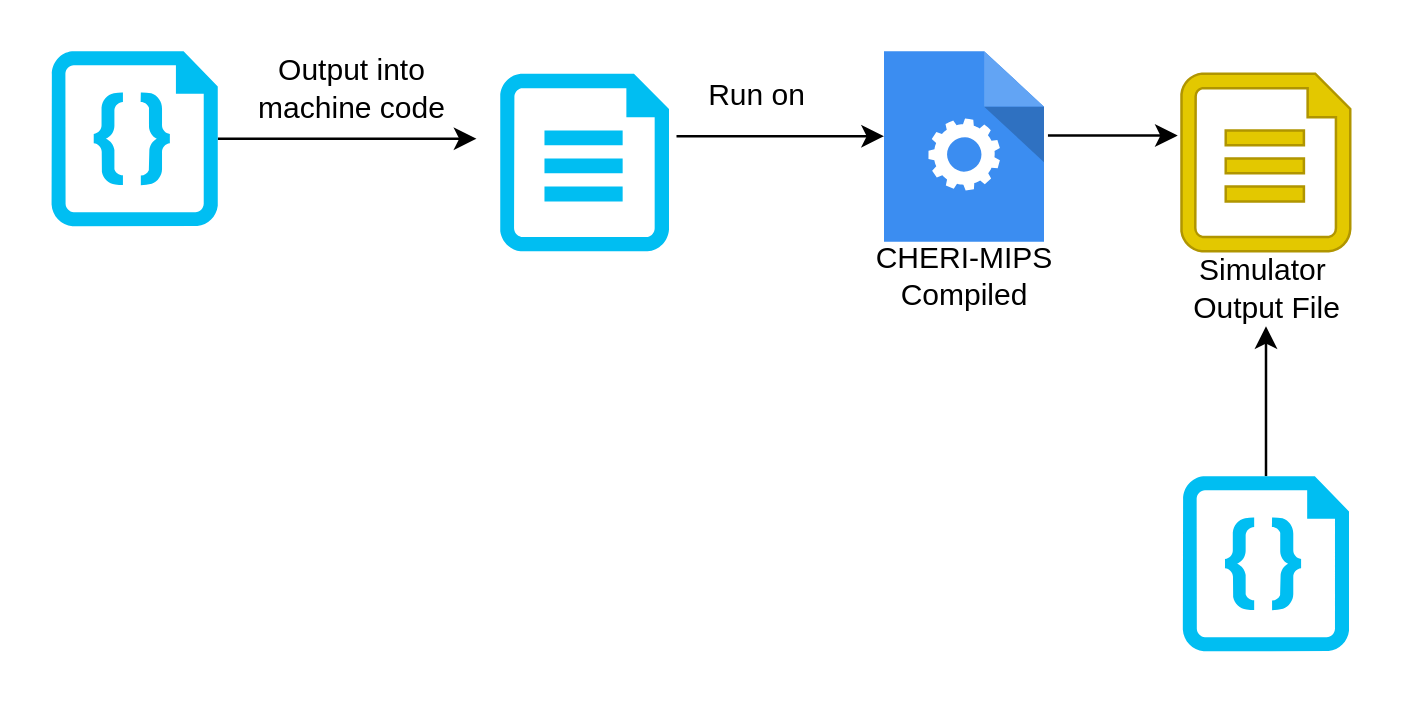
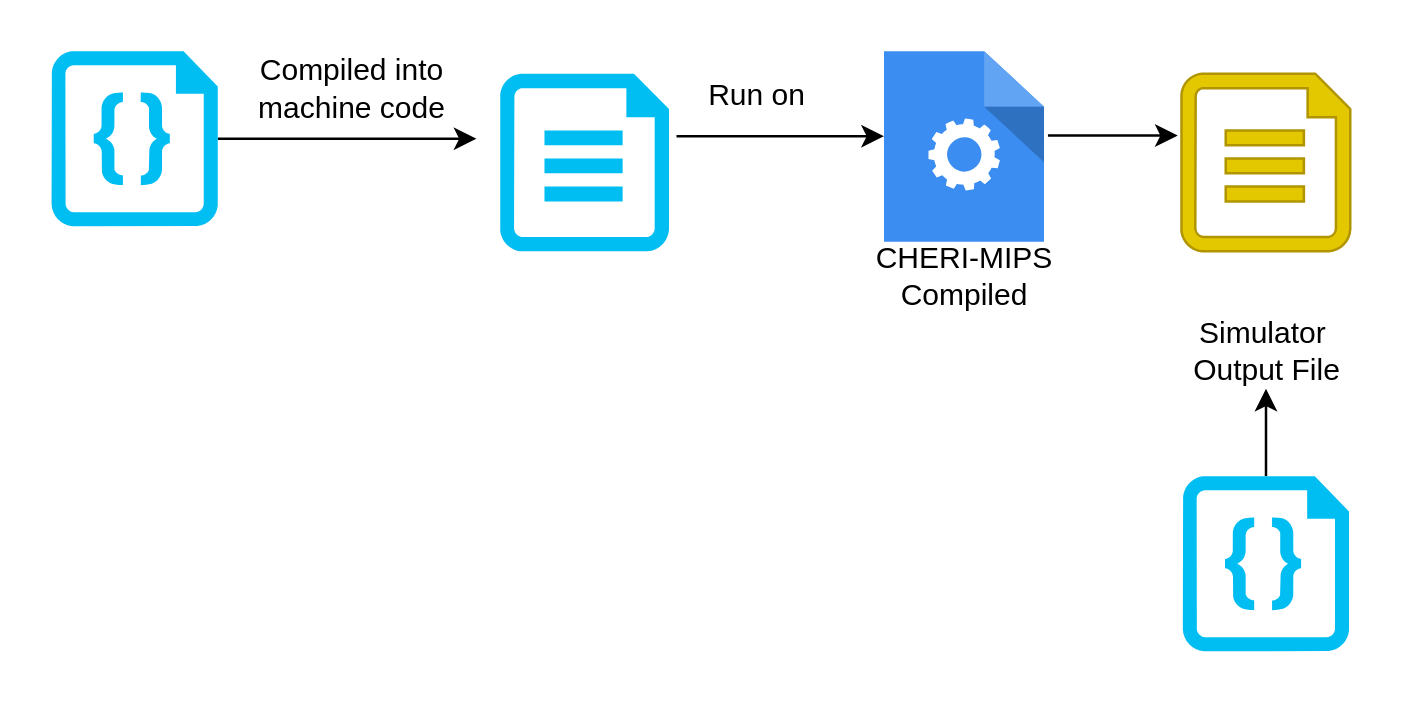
  <mxCell id="0" />
  <mxCell id="1" parent="0" />
  <mxCell id="2" value="" style="verticalLabelPosition=bottom;html=1;verticalAlign=top;align=center;strokeColor=#B09500;fillColor=#e3c800;shape=mxgraph.azure.cloud_services_configuration_file;pointerEvents=1;fontColor=#ffffff;" vertex="1" parent="1"><mxGeometry x="472" y="28.95" width="67.5" height="71.05" as="geometry" /></mxCell>
  <mxCell id="3" value="" style="edgeStyle=orthogonalEdgeStyle;rounded=0;orthogonalLoop=1;jettySize=auto;html=1;" edge="1" parent="1" source="4"><mxGeometry relative="1" as="geometry"><mxPoint x="190" y="55" as="targetPoint" /></mxGeometry></mxCell>
  <mxCell id="4" value="" style="verticalLabelPosition=bottom;html=1;verticalAlign=top;align=center;strokeColor=none;fillColor=#00BEF2;shape=mxgraph.azure.code_file;pointerEvents=1;" vertex="1" parent="1"><mxGeometry x="20" y="20" width="66.5" height="70" as="geometry" /></mxCell>
  <mxCell id="5" style="edgeStyle=orthogonalEdgeStyle;rounded=0;orthogonalLoop=1;jettySize=auto;html=1;" edge="1" parent="1"><mxGeometry relative="1" as="geometry"><mxPoint x="353" y="53.98" as="targetPoint" /><mxPoint x="270" y="53.98" as="sourcePoint" /></mxGeometry></mxCell>
- <mxCell id="6" value="Output into&lt;br&gt;machine code" style="text;html=1;align=center;verticalAlign=middle;resizable=0;points=[];autosize=1;" vertex="1" parent="1"><mxGeometry x="95" y="20" width="90" height="30" as="geometry" /></mxCell>
+ <mxCell id="6" value="Compiled into&lt;br&gt;machine code" style="text;html=1;align=center;verticalAlign=middle;resizable=0;points=[];autosize=1;" vertex="1" parent="1"><mxGeometry x="95" y="20" width="90" height="30" as="geometry" /></mxCell>
  <mxCell id="7" value="" style="edgeStyle=orthogonalEdgeStyle;rounded=0;orthogonalLoop=1;jettySize=auto;html=1;entryX=0.037;entryY=0.391;entryDx=0;entryDy=0;entryPerimeter=0;exitX=1.056;exitY=0.482;exitDx=0;exitDy=0;exitPerimeter=0;" edge="1" parent="1"><mxGeometry relative="1" as="geometry"><mxPoint x="418.584" y="53.724" as="sourcePoint" /><mxPoint x="470.497" y="53.731" as="targetPoint" /></mxGeometry></mxCell>
  <mxCell id="8" value="" style="html=1;aspect=fixed;strokeColor=none;shadow=0;align=center;verticalAlign=top;fillColor=#3B8DF1;shape=mxgraph.gcp2.process" vertex="1" parent="1"><mxGeometry x="353" y="20" width="64" height="76.19" as="geometry" /></mxCell>
  <mxCell id="9" value="CHERI-MIPS&lt;br&gt;Compiled" style="text;html=1;align=center;verticalAlign=middle;resizable=0;points=[];autosize=1;" vertex="1" parent="1"><mxGeometry x="340" y="95" width="90" height="30" as="geometry" /></mxCell>
  <mxCell id="10" value="Run on" style="text;html=1;align=center;verticalAlign=middle;resizable=0;points=[];autosize=1;" vertex="1" parent="1"><mxGeometry x="277" y="28" width="50" height="20" as="geometry" /></mxCell>
  <mxCell id="11" value="" style="verticalLabelPosition=bottom;html=1;verticalAlign=top;align=center;strokeColor=none;fillColor=#00BEF2;shape=mxgraph.azure.cloud_services_configuration_file;pointerEvents=1;" vertex="1" parent="1"><mxGeometry x="199.5" y="28.95" width="67.5" height="71.05" as="geometry" /></mxCell>
- <mxCell id="12" value="Simulator&amp;nbsp;&lt;br&gt;Output File" style="text;html=1;align=center;verticalAlign=middle;resizable=0;points=[];autosize=1;" vertex="1" parent="1"><mxGeometry x="470.75" y="100" width="70" height="30" as="geometry" /></mxCell>
+ <mxCell id="12" value="Simulator&amp;nbsp;&lt;br&gt;Output File" style="text;html=1;align=center;verticalAlign=middle;resizable=0;points=[];autosize=1;" vertex="1" parent="1"><mxGeometry x="470.75" y="125" width="70" height="30" as="geometry" /></mxCell>
  <mxCell id="13" value="" style="edgeStyle=orthogonalEdgeStyle;rounded=0;orthogonalLoop=1;jettySize=auto;html=1;" edge="1" parent="1" source="14" target="12"><mxGeometry relative="1" as="geometry" /></mxCell>
  <mxCell id="14" value="" style="verticalLabelPosition=bottom;html=1;verticalAlign=top;align=center;strokeColor=none;fillColor=#00BEF2;shape=mxgraph.azure.code_file;pointerEvents=1;" vertex="1" parent="1"><mxGeometry x="472.5" y="190" width="66.5" height="70" as="geometry" /></mxCell>
